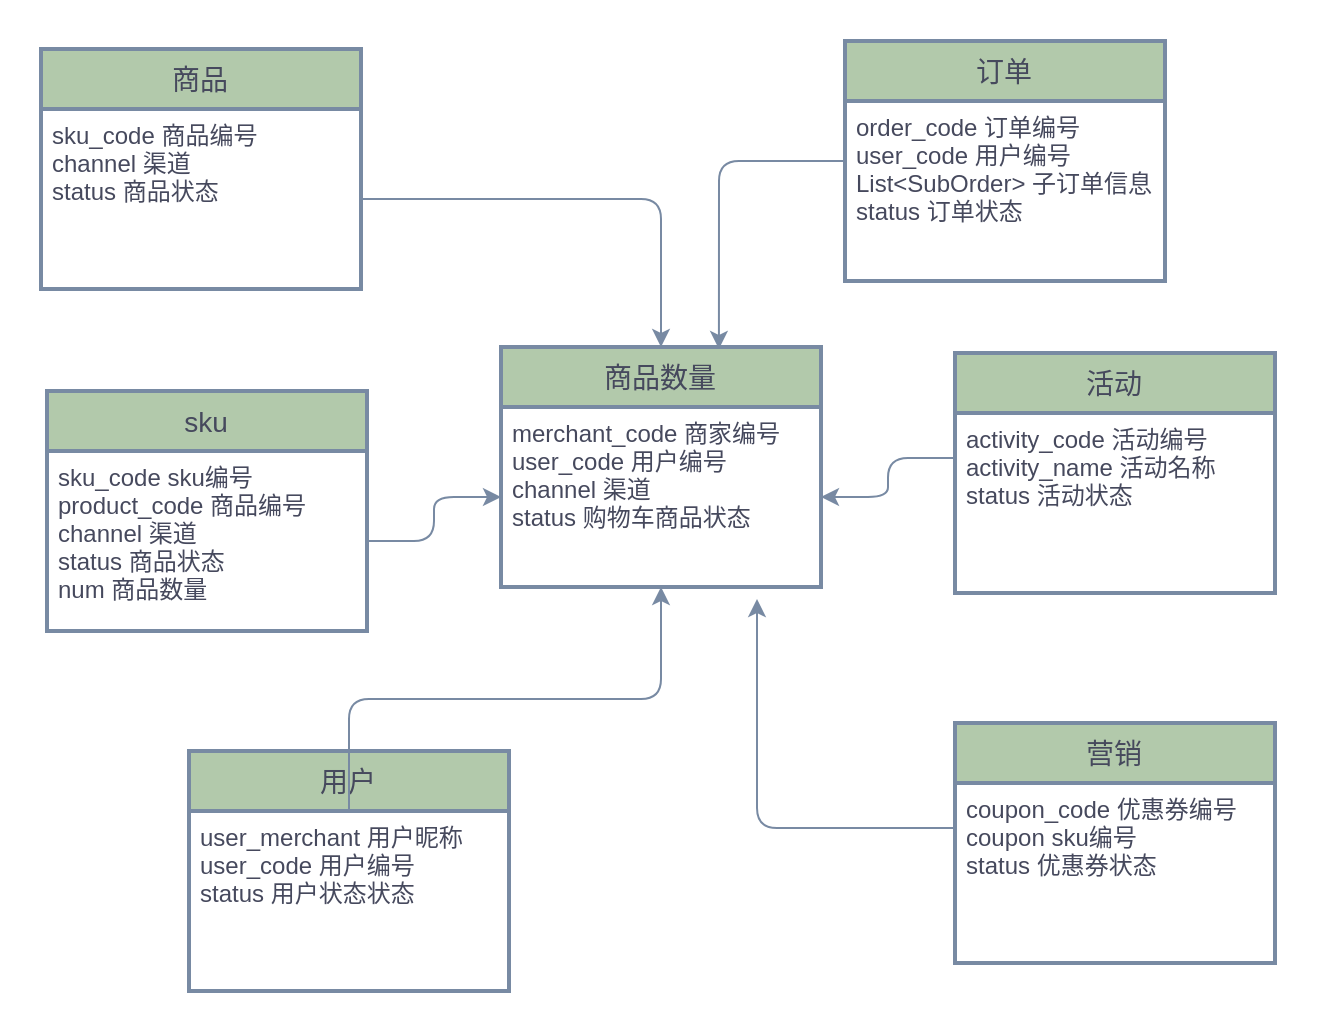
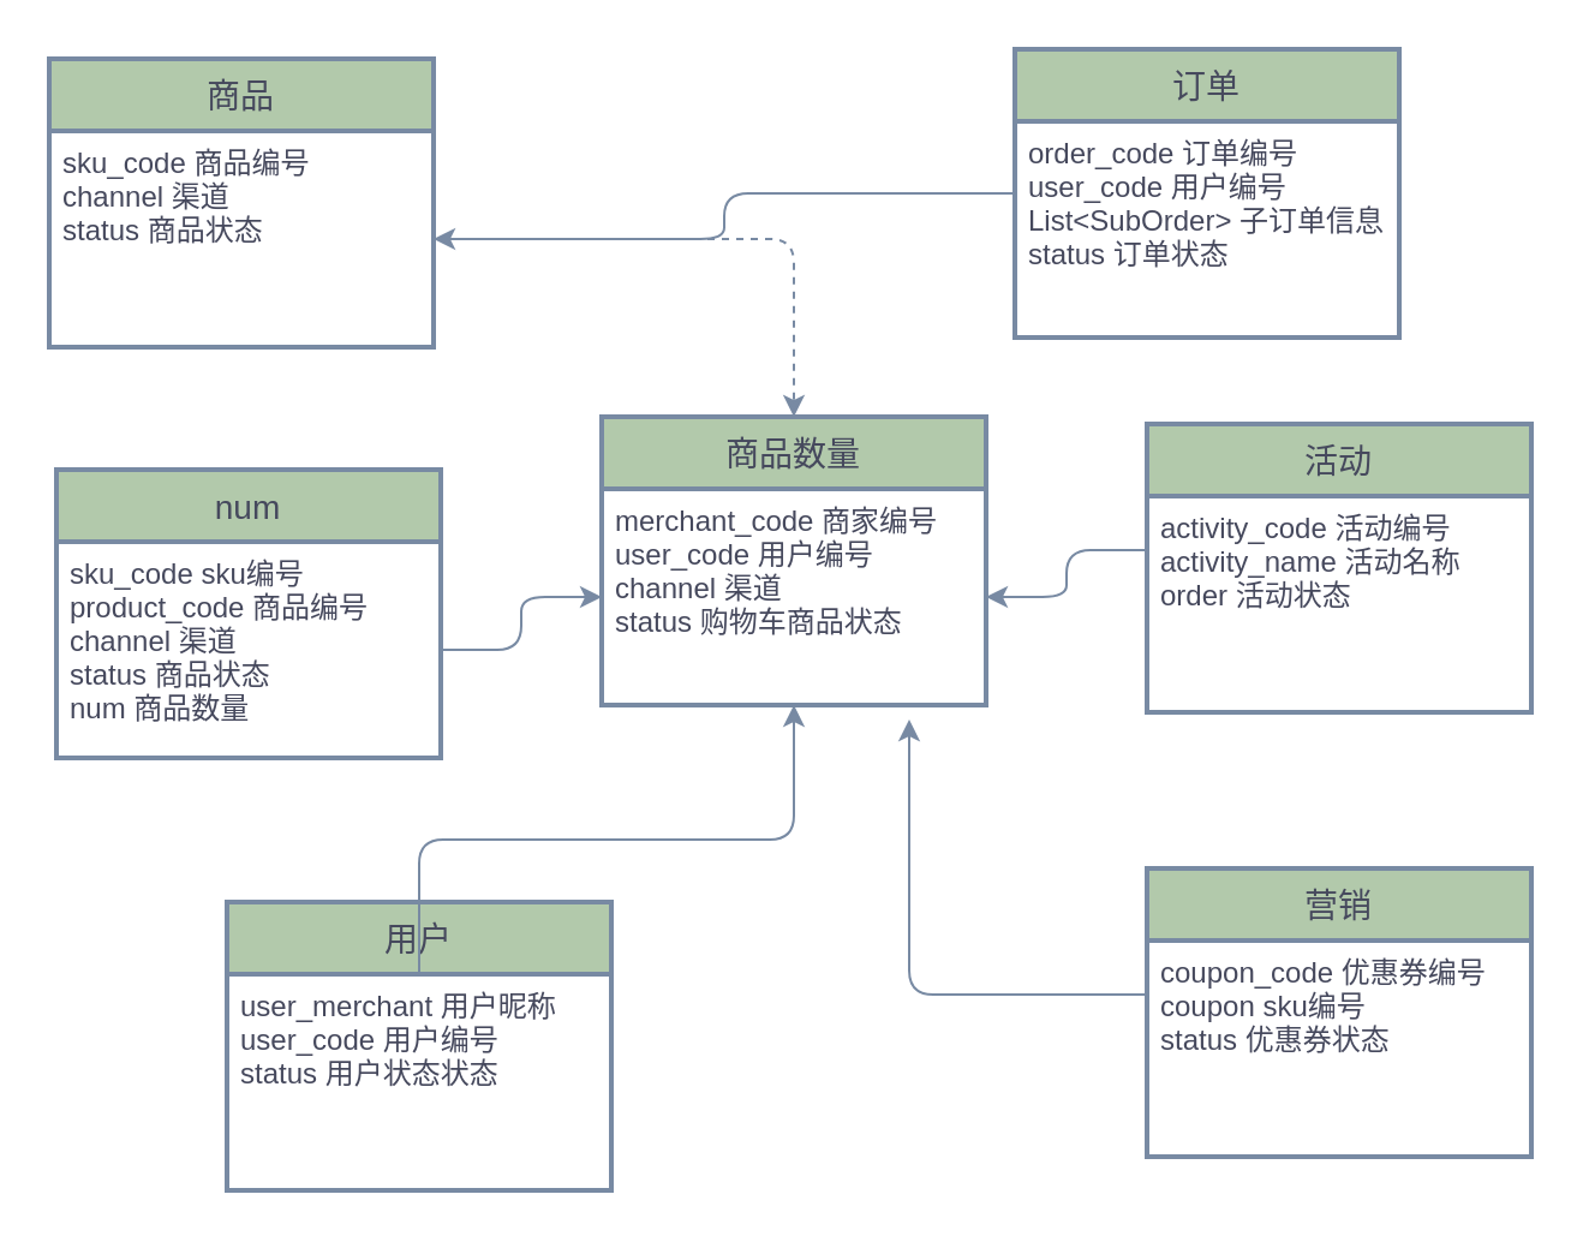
  <mxCell id="0" />
  <mxCell id="1" parent="0" />
  <mxCell id="2" value="商品" style="swimlane;childLayout=stackLayout;horizontal=1;startSize=30;horizontalStack=0;fontSize=14;fontStyle=0;strokeWidth=2;resizeParent=0;resizeLast=1;shadow=0;dashed=0;align=center;fillColor=#B2C9AB;strokeColor=#788AA3;fontColor=#46495D;" parent="1" vertex="1"><mxGeometry x="20" y="24" width="160" height="120" as="geometry" /></mxCell>
  <mxCell id="3" value="sku_code 商品编号&#10;channel 渠道&#10;status 商品状态" style="align=left;strokeColor=none;fillColor=none;spacingLeft=4;fontSize=12;verticalAlign=top;resizable=0;rotatable=0;part=1;fontColor=#46495D;" parent="2" vertex="1"><mxGeometry y="30" width="160" height="90" as="geometry" /></mxCell>
  <mxCell id="4" value="商品数量" style="swimlane;childLayout=stackLayout;horizontal=1;startSize=30;horizontalStack=0;fontSize=14;fontStyle=0;strokeWidth=2;resizeParent=0;resizeLast=1;shadow=0;dashed=0;align=center;fillColor=#B2C9AB;strokeColor=#788AA3;fontColor=#46495D;" parent="1" vertex="1"><mxGeometry x="250" y="173" width="160" height="120" as="geometry" /></mxCell>
  <mxCell id="5" value="merchant_code 商家编号&#10;user_code 用户编号&#10;channel 渠道&#10;status 购物车商品状态" style="align=left;strokeColor=none;fillColor=none;spacingLeft=4;fontSize=12;verticalAlign=top;resizable=0;rotatable=0;part=1;fontColor=#46495D;" parent="4" vertex="1"><mxGeometry y="30" width="160" height="90" as="geometry" /></mxCell>
- <mxCell id="6" style="edgeStyle=orthogonalEdgeStyle;orthogonalLoop=1;jettySize=auto;html=1;exitX=0;exitY=0.5;exitDx=0;exitDy=0;entryX=0.681;entryY=0.008;entryDx=0;entryDy=0;entryPerimeter=0;strokeColor=#788AA3;fillColor=#B2C9AB;fontColor=#46495D;" parent="1" source="7" target="4" edge="1"><mxGeometry relative="1" as="geometry" /></mxCell>
+ <mxCell id="6" style="edgeStyle=orthogonalEdgeStyle;orthogonalLoop=1;jettySize=auto;html=1;exitX=0;exitY=0.5;exitDx=0;exitDy=0;strokeColor=#788AA3;fillColor=#B2C9AB;fontColor=#46495D;" parent="1" source="7" target="3" edge="1"><mxGeometry relative="1" as="geometry" /></mxCell>
  <mxCell id="7" value="订单" style="swimlane;childLayout=stackLayout;horizontal=1;startSize=30;horizontalStack=0;fontSize=14;fontStyle=0;strokeWidth=2;resizeParent=0;resizeLast=1;shadow=0;dashed=0;align=center;fillColor=#B2C9AB;strokeColor=#788AA3;fontColor=#46495D;" parent="1" vertex="1"><mxGeometry x="422" y="20" width="160" height="120" as="geometry" /></mxCell>
  <mxCell id="8" value="order_code 订单编号&#10;user_code 用户编号&#10;List&lt;SubOrder&gt; 子订单信息&#10;status 订单状态" style="align=left;strokeColor=none;fillColor=none;spacingLeft=4;fontSize=12;verticalAlign=top;resizable=0;rotatable=0;part=1;fontColor=#46495D;" parent="7" vertex="1"><mxGeometry y="30" width="160" height="90" as="geometry" /></mxCell>
  <mxCell id="9" value="营销" style="swimlane;childLayout=stackLayout;horizontal=1;startSize=30;horizontalStack=0;fontSize=14;fontStyle=0;strokeWidth=2;resizeParent=0;resizeLast=1;shadow=0;dashed=0;align=center;fillColor=#B2C9AB;strokeColor=#788AA3;fontColor=#46495D;" parent="1" vertex="1"><mxGeometry x="477" y="361" width="160" height="120" as="geometry" /></mxCell>
  <mxCell id="10" value="coupon_code 优惠券编号&#10;coupon sku编号&#10;status 优惠券状态" style="align=left;strokeColor=none;fillColor=none;spacingLeft=4;fontSize=12;verticalAlign=top;resizable=0;rotatable=0;part=1;fontColor=#46495D;" parent="9" vertex="1"><mxGeometry y="30" width="160" height="90" as="geometry" /></mxCell>
  <mxCell id="11" value="活动" style="swimlane;childLayout=stackLayout;horizontal=1;startSize=30;horizontalStack=0;fontSize=14;fontStyle=0;strokeWidth=2;resizeParent=0;resizeLast=1;shadow=0;dashed=0;align=center;fillColor=#B2C9AB;strokeColor=#788AA3;fontColor=#46495D;" parent="1" vertex="1"><mxGeometry x="477" y="176" width="160" height="120" as="geometry" /></mxCell>
- <mxCell id="12" value="activity_code 活动编号&#10;activity_name 活动名称&#10;status 活动状态" style="align=left;strokeColor=none;fillColor=none;spacingLeft=4;fontSize=12;verticalAlign=top;resizable=0;rotatable=0;part=1;fontColor=#46495D;" parent="11" vertex="1"><mxGeometry y="30" width="160" height="90" as="geometry" /></mxCell>
+ <mxCell id="12" value="activity_code 活动编号&#10;activity_name 活动名称&#10;order 活动状态" style="align=left;strokeColor=none;fillColor=none;spacingLeft=4;fontSize=12;verticalAlign=top;resizable=0;rotatable=0;part=1;fontColor=#46495D;" parent="11" vertex="1"><mxGeometry y="30" width="160" height="90" as="geometry" /></mxCell>
  <mxCell id="13" value="用户" style="swimlane;childLayout=stackLayout;horizontal=1;startSize=30;horizontalStack=0;fontSize=14;fontStyle=0;strokeWidth=2;resizeParent=0;resizeLast=1;shadow=0;dashed=0;align=center;fillColor=#B2C9AB;strokeColor=#788AA3;fontColor=#46495D;" parent="1" vertex="1"><mxGeometry x="94" y="375" width="160" height="120" as="geometry" /></mxCell>
  <mxCell id="14" value="user_merchant 用户昵称&#10;user_code 用户编号&#10;status 用户状态状态" style="align=left;strokeColor=none;fillColor=none;spacingLeft=4;fontSize=12;verticalAlign=top;resizable=0;rotatable=0;part=1;fontColor=#46495D;" parent="13" vertex="1"><mxGeometry y="30" width="160" height="90" as="geometry" /></mxCell>
- <mxCell id="15" value="sku" style="swimlane;childLayout=stackLayout;horizontal=1;startSize=30;horizontalStack=0;fontSize=14;fontStyle=0;strokeWidth=2;resizeParent=0;resizeLast=1;shadow=0;dashed=0;align=center;fillColor=#B2C9AB;strokeColor=#788AA3;fontColor=#46495D;" parent="1" vertex="1"><mxGeometry x="23" y="195" width="160" height="120" as="geometry" /></mxCell>
+ <mxCell id="15" value="num" style="swimlane;childLayout=stackLayout;horizontal=1;startSize=30;horizontalStack=0;fontSize=14;fontStyle=0;strokeWidth=2;resizeParent=0;resizeLast=1;shadow=0;dashed=0;align=center;fillColor=#B2C9AB;strokeColor=#788AA3;fontColor=#46495D;" parent="1" vertex="1"><mxGeometry x="23" y="195" width="160" height="120" as="geometry" /></mxCell>
  <mxCell id="16" value="sku_code sku编号&#10;product_code 商品编号&#10;channel 渠道&#10;status 商品状态&#10;num 商品数量&#10;" style="align=left;strokeColor=none;fillColor=none;spacingLeft=4;fontSize=12;verticalAlign=top;resizable=0;rotatable=0;part=1;fontColor=#46495D;" parent="15" vertex="1"><mxGeometry y="30" width="160" height="90" as="geometry" /></mxCell>
- <mxCell id="17" style="edgeStyle=orthogonalEdgeStyle;orthogonalLoop=1;jettySize=auto;html=1;exitX=1;exitY=0.5;exitDx=0;exitDy=0;strokeColor=#788AA3;fillColor=#B2C9AB;fontColor=#46495D;" parent="1" source="3" target="4" edge="1"><mxGeometry relative="1" as="geometry" /></mxCell>
+ <mxCell id="17" style="edgeStyle=orthogonalEdgeStyle;orthogonalLoop=1;jettySize=auto;html=1;exitX=1;exitY=0.5;exitDx=0;exitDy=0;strokeColor=#788AA3;fillColor=#B2C9AB;fontColor=#46495D;dashed=1;" parent="1" source="3" target="4" edge="1"><mxGeometry relative="1" as="geometry" /></mxCell>
  <mxCell id="18" style="edgeStyle=orthogonalEdgeStyle;orthogonalLoop=1;jettySize=auto;html=1;exitX=0;exitY=0.25;exitDx=0;exitDy=0;strokeColor=#788AA3;fillColor=#B2C9AB;fontColor=#46495D;" parent="1" source="12" target="5" edge="1"><mxGeometry relative="1" as="geometry" /></mxCell>
  <mxCell id="19" style="edgeStyle=orthogonalEdgeStyle;orthogonalLoop=1;jettySize=auto;html=1;exitX=0;exitY=0.25;exitDx=0;exitDy=0;entryX=0.8;entryY=1.067;entryDx=0;entryDy=0;entryPerimeter=0;strokeColor=#788AA3;fillColor=#B2C9AB;fontColor=#46495D;" parent="1" source="10" target="5" edge="1"><mxGeometry relative="1" as="geometry" /></mxCell>
  <mxCell id="20" style="edgeStyle=orthogonalEdgeStyle;orthogonalLoop=1;jettySize=auto;html=1;strokeColor=#788AA3;fillColor=#B2C9AB;fontColor=#46495D;" parent="1" source="14" target="5" edge="1"><mxGeometry relative="1" as="geometry" /></mxCell>
  <mxCell id="21" style="edgeStyle=orthogonalEdgeStyle;orthogonalLoop=1;jettySize=auto;html=1;exitX=1;exitY=0.5;exitDx=0;exitDy=0;strokeColor=#788AA3;fillColor=#B2C9AB;fontColor=#46495D;" parent="1" source="16" target="5" edge="1"><mxGeometry relative="1" as="geometry" /></mxCell>
